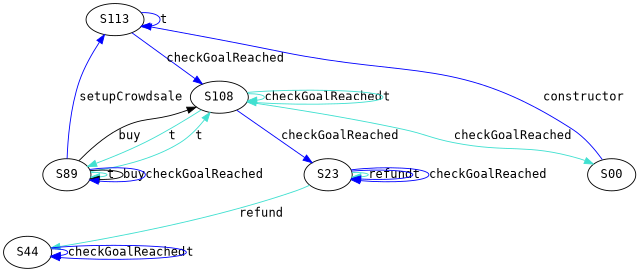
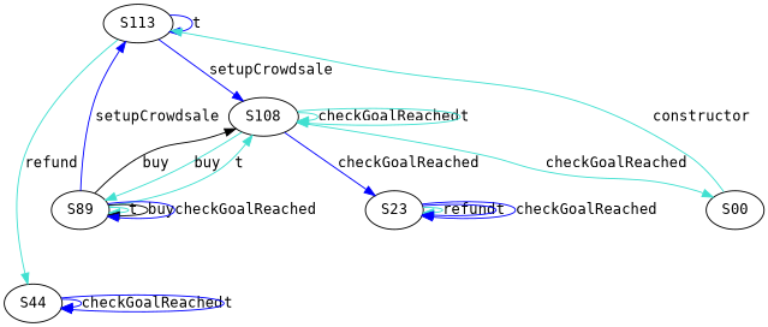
  digraph {
    fontname="DejaVu Sans Mono"
    node [fontname="DejaVu Sans Mono"]
    edge [color=blue fontname="DejaVu Sans Mono"]
    S23
    S44
    S113
    S108
    S89
    S00
    S23 -> S23 [color=turquoise label=refund]
    S23 -> S23 [label=t]
    S23 -> S23 [label=checkGoalReached]
-   S23 -> S44 [color=turquoise label=refund]
+   S113 -> S44 [color=turquoise label=refund]
    S44 -> S44 [label=checkGoalReached]
    S44 -> S44 [label=t]
    S113 -> S113 [label=t]
-   S113 -> S108 [label=checkGoalReached]
+   S113 -> S108 [label=setupCrowdsale]
    S108 -> S23 [label=checkGoalReached]
    S108 -> S108 [color=turquoise label=checkGoalReached]
    S108 -> S108 [color=turquoise label=t]
-   S108 -> S89 [color=turquoise label=t]
+   S108 -> S89 [color=turquoise label=buy]
    S108 -> S00 [color=turquoise label=checkGoalReached]
    S89 -> S113 [label=setupCrowdsale]
    S89 -> S108 [color=turquoise label=t]
    S89 -> S108 [color=black label=buy]
    S89 -> S89 [color=turquoise label=t]
    S89 -> S89 [color=black label=buy]
    S89 -> S89 [label=checkGoalReached]
-   S00 -> S113 [label=constructor]
+   S00 -> S113 [color=turquoise label=constructor]
  }
